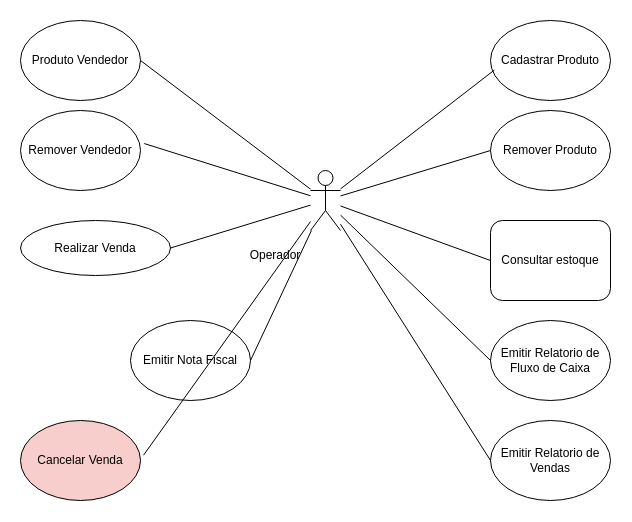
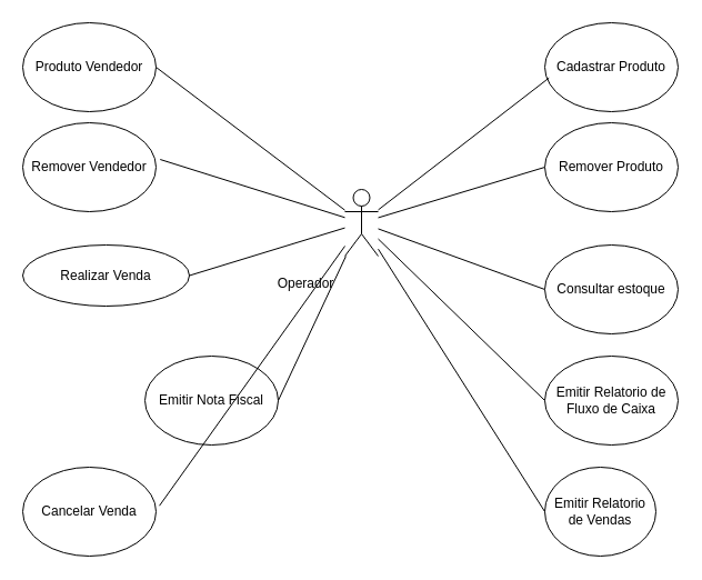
  <mxCell id="0" />
  <mxCell id="1" parent="0" />
  <mxCell id="2" style="orthogonalLoop=1;jettySize=auto;html=1;entryX=0;entryY=0.5;entryDx=0;entryDy=0;rounded=0;endArrow=none;endFill=0;startArrow=none;startFill=0;" edge="1" parent="1" source="16" target="5"><mxGeometry relative="1" as="geometry" /></mxCell>
  <mxCell id="3" style="orthogonalLoop=1;jettySize=auto;html=1;entryX=0;entryY=0.5;entryDx=0;entryDy=0;rounded=0;endArrow=none;endFill=0;startArrow=none;startFill=0;" edge="1" parent="1" source="16" target="7"><mxGeometry relative="1" as="geometry" /></mxCell>
  <mxCell id="4" value="Cadastrar Produto" style="ellipse;whiteSpace=wrap;html=1;" vertex="1" parent="1"><mxGeometry x="490" y="20" width="120" height="80" as="geometry" /></mxCell>
  <mxCell id="5" value="Remover Produto" style="ellipse;whiteSpace=wrap;html=1;" vertex="1" parent="1"><mxGeometry x="490" y="110" width="120" height="80" as="geometry" /></mxCell>
  <mxCell id="6" style="orthogonalLoop=1;jettySize=auto;html=1;entryX=0.031;entryY=0.621;entryDx=0;entryDy=0;entryPerimeter=0;rounded=0;endArrow=none;endFill=0;" edge="1" parent="1" source="16" target="4"><mxGeometry relative="1" as="geometry" /></mxCell>
- <mxCell id="7" value="Consultar estoque" style="whiteSpace=wrap;html=1;rounded=1;" vertex="1" parent="1"><mxGeometry x="490" y="220" width="120" height="80" as="geometry" /></mxCell>
+ <mxCell id="7" value="Consultar estoque" style="ellipse;whiteSpace=wrap;html=1;" vertex="1" parent="1"><mxGeometry x="490" y="220" width="120" height="80" as="geometry" /></mxCell>
  <mxCell id="8" value="Remover Vendedor" style="ellipse;whiteSpace=wrap;html=1;" vertex="1" parent="1"><mxGeometry x="20" y="110" width="120" height="80" as="geometry" /></mxCell>
  <mxCell id="9" value="Emitir Nota Fiscal" style="ellipse;whiteSpace=wrap;html=1;" vertex="1" parent="1"><mxGeometry x="130" y="320" width="120" height="80" as="geometry" /></mxCell>
  <mxCell id="10" value="Emitir Relatorio de Fluxo de Caixa" style="ellipse;whiteSpace=wrap;html=1;" vertex="1" parent="1"><mxGeometry x="490" y="320" width="120" height="80" as="geometry" /></mxCell>
- <mxCell id="11" value="Cancelar Venda" style="ellipse;whiteSpace=wrap;html=1;fillColor=#f8cecc;" vertex="1" parent="1"><mxGeometry x="20" y="420" width="120" height="80" as="geometry" /></mxCell>
+ <mxCell id="11" value="Cancelar Venda" style="ellipse;whiteSpace=wrap;html=1;" vertex="1" parent="1"><mxGeometry x="20" y="420" width="120" height="80" as="geometry" /></mxCell>
  <mxCell id="12" value="Realizar Venda" style="ellipse;whiteSpace=wrap;html=1;" vertex="1" parent="1"><mxGeometry x="20" y="220" width="150" height="55" as="geometry" /></mxCell>
  <mxCell id="13" value="Produto Vendedor" style="ellipse;whiteSpace=wrap;html=1;" vertex="1" parent="1"><mxGeometry x="20" y="20" width="120" height="80" as="geometry" /></mxCell>
- <mxCell id="14" value="Emitir Relatorio de Vendas" style="ellipse;whiteSpace=wrap;html=1;" vertex="1" parent="1"><mxGeometry x="490" y="420" width="120" height="80" as="geometry" /></mxCell>
+ <mxCell id="14" value="Emitir Relatorio de Vendas" style="ellipse;whiteSpace=wrap;html=1;" vertex="1" parent="1"><mxGeometry x="490" y="420" width="100" height="80" as="geometry" /></mxCell>
  <mxCell id="15" value="" style="group" vertex="1" connectable="0" parent="1"><mxGeometry x="280" y="100" width="60" height="100" as="geometry" /></mxCell>
  <mxCell id="16" value="&amp;nbsp;" style="shape=umlActor;verticalLabelPosition=bottom;verticalAlign=top;html=1;outlineConnect=0;movable=1;resizable=1;rotatable=1;deletable=1;editable=1;locked=0;connectable=1;" vertex="1" parent="15"><mxGeometry x="30" y="70" width="30" height="60" as="geometry" /></mxCell>
  <mxCell id="17" style="rounded=0;orthogonalLoop=1;jettySize=auto;html=1;entryX=0;entryY=0.5;entryDx=0;entryDy=0;endArrow=none;endFill=0;startArrow=none;startFill=0;" edge="1" parent="1" source="16" target="10"><mxGeometry relative="1" as="geometry" /></mxCell>
  <mxCell id="18" style="rounded=0;orthogonalLoop=1;jettySize=auto;html=1;entryX=0;entryY=0.5;entryDx=0;entryDy=0;endArrow=none;endFill=0;startArrow=none;startFill=0;" edge="1" parent="1" source="16" target="14"><mxGeometry relative="1" as="geometry" /></mxCell>
  <mxCell id="19" style="rounded=0;orthogonalLoop=1;jettySize=auto;html=1;entryX=1;entryY=0.5;entryDx=0;entryDy=0;startArrow=none;startFill=0;endArrow=none;endFill=0;" edge="1" parent="1" source="16" target="13"><mxGeometry relative="1" as="geometry" /></mxCell>
  <mxCell id="20" style="rounded=0;orthogonalLoop=1;jettySize=auto;html=1;entryX=1.031;entryY=0.413;entryDx=0;entryDy=0;entryPerimeter=0;startArrow=none;startFill=0;endArrow=none;endFill=0;" edge="1" parent="1" source="16" target="8"><mxGeometry relative="1" as="geometry" /></mxCell>
  <mxCell id="21" style="rounded=0;orthogonalLoop=1;jettySize=auto;html=1;entryX=1;entryY=0.5;entryDx=0;entryDy=0;startArrow=none;startFill=0;endArrow=none;endFill=0;" edge="1" parent="1" source="16" target="12"><mxGeometry relative="1" as="geometry" /></mxCell>
  <mxCell id="22" style="rounded=0;orthogonalLoop=1;jettySize=auto;html=1;entryX=1;entryY=0.5;entryDx=0;entryDy=0;startArrow=none;startFill=0;endArrow=none;endFill=0;" edge="1" parent="1" source="16" target="9"><mxGeometry relative="1" as="geometry" /></mxCell>
  <mxCell id="23" style="rounded=0;orthogonalLoop=1;jettySize=auto;html=1;entryX=1.025;entryY=0.434;entryDx=0;entryDy=0;entryPerimeter=0;startArrow=none;startFill=0;endArrow=none;endFill=0;" edge="1" parent="1" source="16" target="11"><mxGeometry relative="1" as="geometry" /></mxCell>
  <mxCell id="24" value="Operador" style="text;html=1;strokeColor=none;fillColor=none;align=center;verticalAlign=middle;whiteSpace=wrap;rounded=0;movable=1;resizable=1;rotatable=1;deletable=1;editable=1;locked=0;connectable=1;" vertex="1" parent="1"><mxGeometry x="245" y="240" width="60" height="30" as="geometry" /></mxCell>
